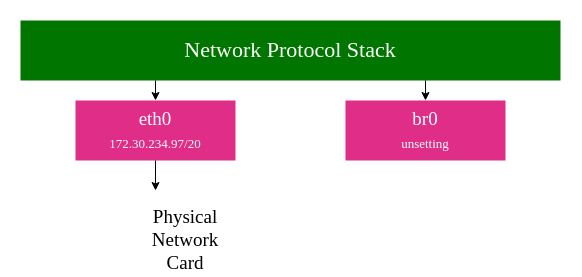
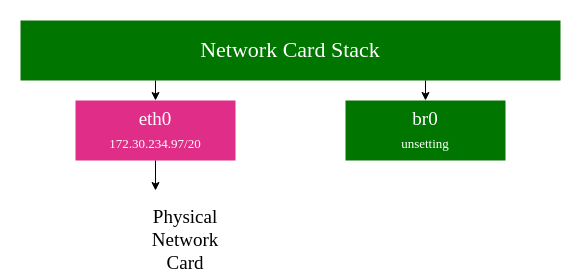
  <mxCell id="0" />
  <mxCell id="1" parent="0" />
- <mxCell id="2" value="Network Protocol Stack" style="rounded=0;whiteSpace=wrap;html=1;fontSize=22;fontFamily=Comic Sans MS;fillColor=#007500;fontColor=#FFFFFF;strokeColor=none;" parent="1" vertex="1"><mxGeometry x="20" y="20" width="540" height="60" as="geometry" /></mxCell>
+ <mxCell id="2" value="Network Card Stack" style="rounded=0;whiteSpace=wrap;html=1;fontSize=22;fontFamily=Comic Sans MS;fillColor=#007500;fontColor=#FFFFFF;strokeColor=none;" parent="1" vertex="1"><mxGeometry x="20" y="20" width="540" height="60" as="geometry" /></mxCell>
  <mxCell id="3" value="eth0&lt;br&gt;&lt;font style=&quot;font-size: 13px&quot;&gt;172.30.234.97/20&lt;/font&gt;" style="rounded=0;whiteSpace=wrap;html=1;fontFamily=Comic Sans MS;fontSize=19;fontColor=#FFFFFF;strokeColor=none;fillColor=#E02D87;" parent="1" vertex="1"><mxGeometry x="75" y="100" width="160" height="60" as="geometry" /></mxCell>
  <mxCell id="4" value="" style="endArrow=classic;html=1;rounded=0;fontFamily=Comic Sans MS;fontSize=19;fontColor=#FFFFFF;exitX=0.25;exitY=1;exitDx=0;exitDy=0;entryX=0.5;entryY=0;entryDx=0;entryDy=0;" parent="1" source="2" target="3" edge="1"><mxGeometry width="50" height="50" relative="1" as="geometry"><mxPoint x="25" y="200" as="sourcePoint" /><mxPoint x="75" y="150" as="targetPoint" /></mxGeometry></mxCell>
  <mxCell id="5" value="" style="endArrow=classic;html=1;rounded=0;fontFamily=Comic Sans MS;fontSize=19;fontColor=#FFFFFF;exitX=0.5;exitY=1;exitDx=0;exitDy=0;" parent="1" source="3" edge="1"><mxGeometry width="50" height="50" relative="1" as="geometry"><mxPoint x="154.5" y="220" as="sourcePoint" /><mxPoint x="155" y="190" as="targetPoint" /></mxGeometry></mxCell>
  <mxCell id="6" value="Physical Network Card" style="text;html=1;strokeColor=none;fillColor=none;align=center;verticalAlign=middle;whiteSpace=wrap;rounded=0;fontFamily=Comic Sans MS;fontSize=19;fontColor=#000000;" parent="1" vertex="1"><mxGeometry x="155" y="225" width="60" height="30" as="geometry" /></mxCell>
- <mxCell id="7" value="br0&lt;br&gt;&lt;font style=&quot;font-size: 13px&quot;&gt;unsetting&lt;/font&gt;" style="rounded=0;whiteSpace=wrap;html=1;fontFamily=Comic Sans MS;fontSize=19;fontColor=#FFFFFF;strokeColor=none;fillColor=#E02D87;" parent="1" vertex="1"><mxGeometry x="345" y="100" width="160" height="60" as="geometry" /></mxCell>
+ <mxCell id="7" value="br0&lt;br&gt;&lt;font style=&quot;font-size: 13px&quot;&gt;unsetting&lt;/font&gt;" style="rounded=0;whiteSpace=wrap;html=1;fontFamily=Comic Sans MS;fontSize=19;fontColor=#FFFFFF;strokeColor=none;fillColor=#007500;" parent="1" vertex="1"><mxGeometry x="345" y="100" width="160" height="60" as="geometry" /></mxCell>
  <mxCell id="8" value="" style="endArrow=classic;html=1;rounded=0;fontFamily=Comic Sans MS;fontSize=19;fontColor=#000000;exitX=0.75;exitY=1;exitDx=0;exitDy=0;entryX=0.5;entryY=0;entryDx=0;entryDy=0;" parent="1" source="2" target="7" edge="1"><mxGeometry width="50" height="50" relative="1" as="geometry"><mxPoint x="415" y="330" as="sourcePoint" /><mxPoint x="465" y="280" as="targetPoint" /></mxGeometry></mxCell>
